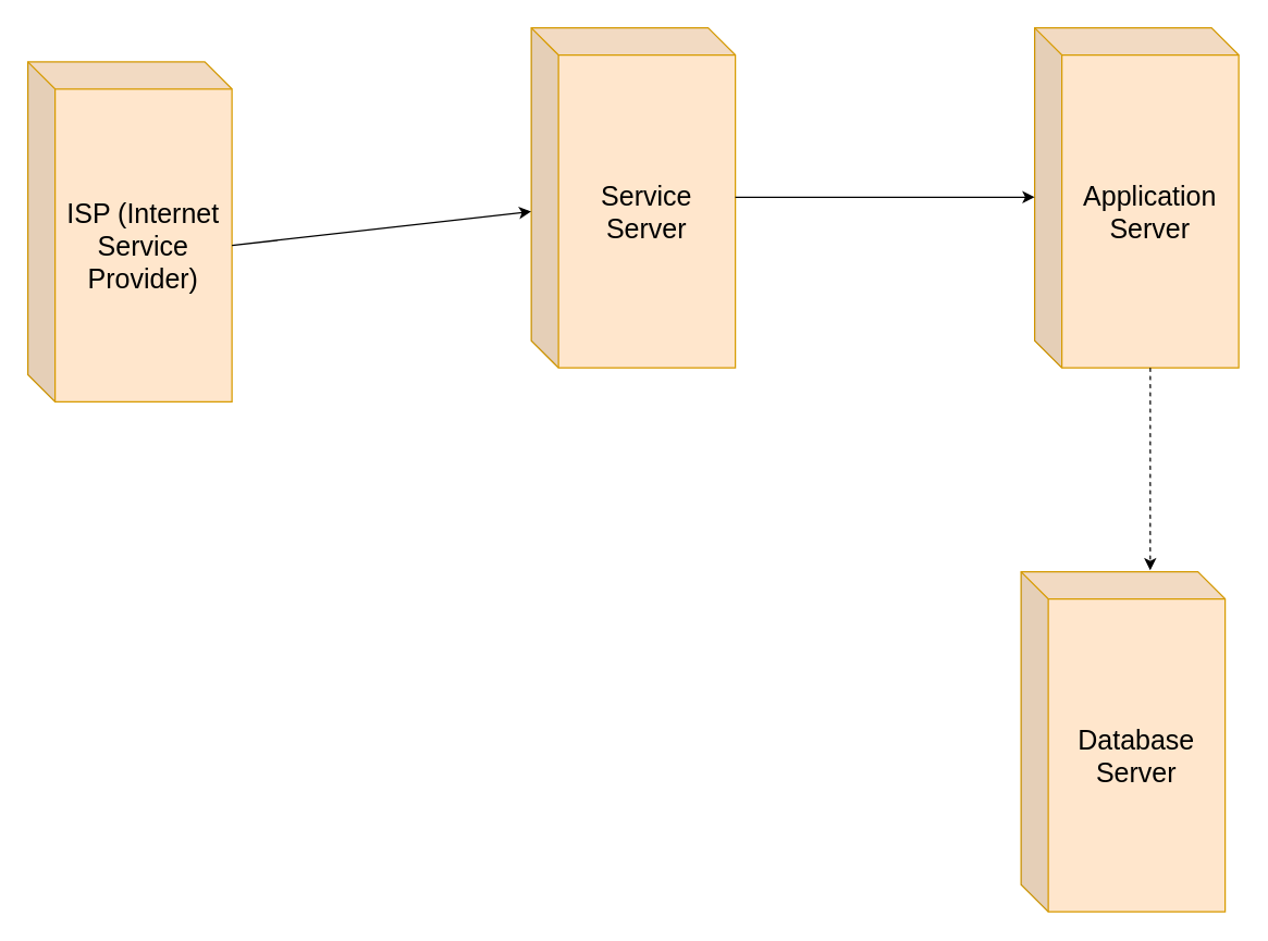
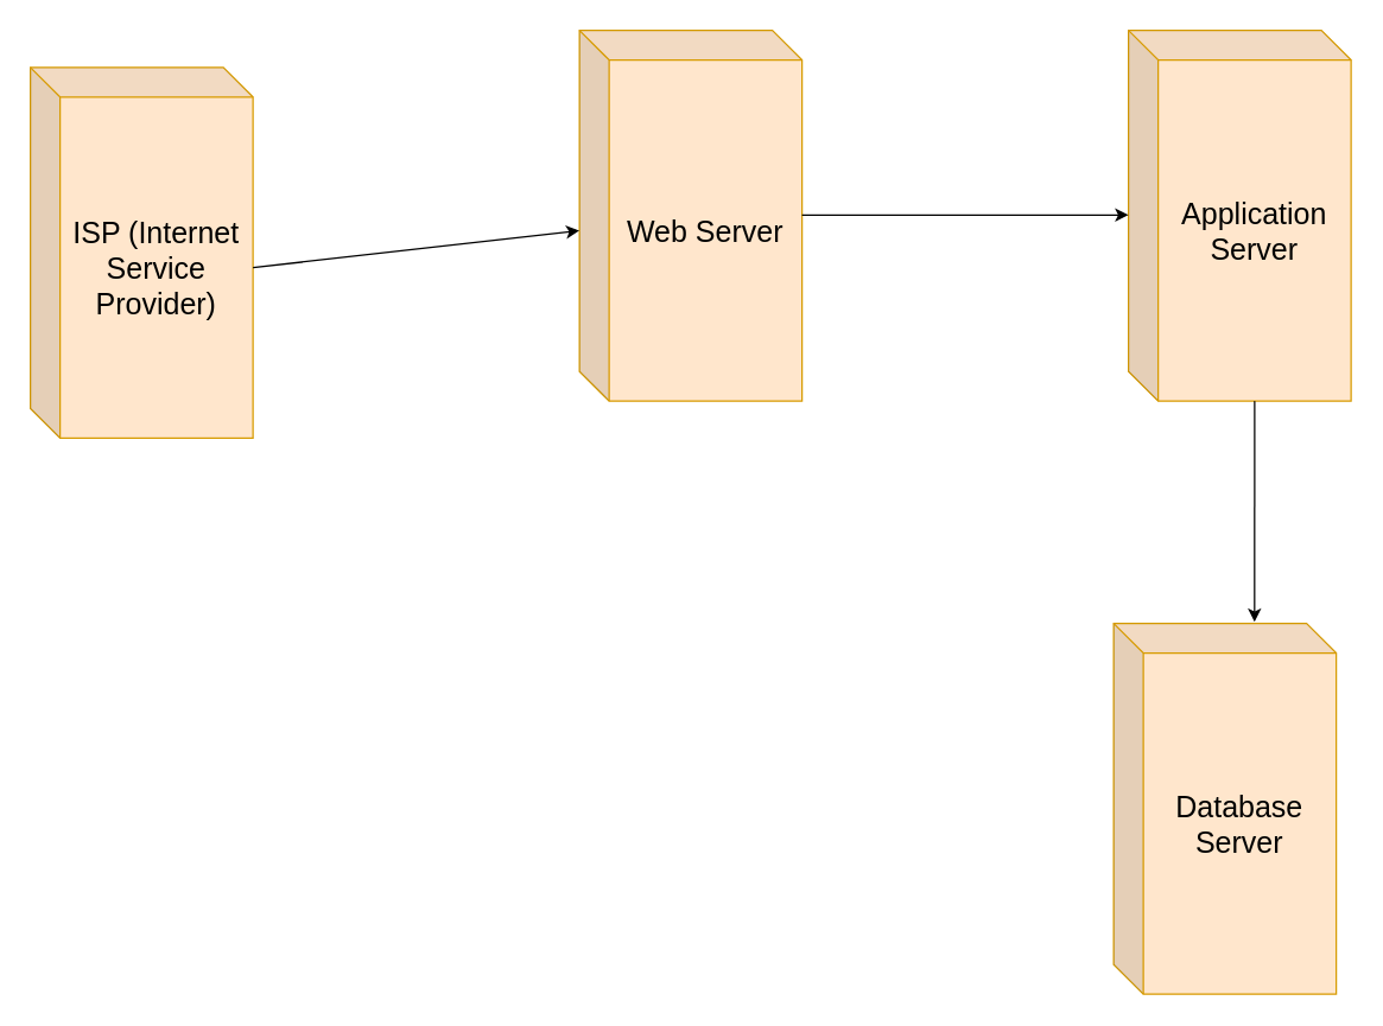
  <mxCell id="0" />
  <mxCell id="1" parent="0" />
  <mxCell id="2" value="ISP (Internet Service Provider)" style="shape=cube;whiteSpace=wrap;html=1;boundedLbl=1;backgroundOutline=1;darkOpacity=0.05;darkOpacity2=0.1;fontSize=20;fillColor=#ffe6cc;strokeColor=#d79b00;" vertex="1" parent="1"><mxGeometry x="20" y="45" width="150" height="250" as="geometry" /></mxCell>
- <mxCell id="3" value="Service Server" style="shape=cube;whiteSpace=wrap;html=1;boundedLbl=1;backgroundOutline=1;darkOpacity=0.05;darkOpacity2=0.1;fontSize=20;fillColor=#ffe6cc;strokeColor=#d79b00;" vertex="1" parent="1"><mxGeometry x="390" y="20" width="150" height="250" as="geometry" /></mxCell>
+ <mxCell id="3" value="Web Server" style="shape=cube;whiteSpace=wrap;html=1;boundedLbl=1;backgroundOutline=1;darkOpacity=0.05;darkOpacity2=0.1;fontSize=20;fillColor=#ffe6cc;strokeColor=#d79b00;" vertex="1" parent="1"><mxGeometry x="390" y="20" width="150" height="250" as="geometry" /></mxCell>
  <mxCell id="4" value="Application Server" style="shape=cube;whiteSpace=wrap;html=1;boundedLbl=1;backgroundOutline=1;darkOpacity=0.05;darkOpacity2=0.1;fontSize=20;fillColor=#ffe6cc;strokeColor=#d79b00;" vertex="1" parent="1"><mxGeometry x="760" y="20" width="150" height="250" as="geometry" /></mxCell>
  <mxCell id="5" value="Database Server" style="shape=cube;whiteSpace=wrap;html=1;boundedLbl=1;backgroundOutline=1;darkOpacity=0.05;darkOpacity2=0.1;fontSize=20;fillColor=#ffe6cc;strokeColor=#d79b00;" vertex="1" parent="1"><mxGeometry x="750" y="420" width="150" height="250" as="geometry" /></mxCell>
  <mxCell id="6" value="" style="endArrow=classic;html=1;rounded=0;fontSize=20;exitX=0;exitY=0;exitDx=150;exitDy=135;exitPerimeter=0;" edge="1" parent="1" source="2"><mxGeometry width="50" height="50" relative="1" as="geometry"><mxPoint x="430" y="340" as="sourcePoint" /><mxPoint x="390" y="155" as="targetPoint" /></mxGeometry></mxCell>
  <mxCell id="7" value="" style="endArrow=classic;html=1;rounded=0;fontSize=20;exitX=0;exitY=0;exitDx=150;exitDy=135;exitPerimeter=0;" edge="1" parent="1"><mxGeometry width="50" height="50" relative="1" as="geometry"><mxPoint x="540" y="144.5" as="sourcePoint" /><mxPoint x="760" y="144.5" as="targetPoint" /></mxGeometry></mxCell>
- <mxCell id="8" value="" style="endArrow=classic;html=1;rounded=0;fontSize=20;exitX=0;exitY=0;exitDx=85;exitDy=250;exitPerimeter=0;entryX=0.633;entryY=-0.004;entryDx=0;entryDy=0;entryPerimeter=0;dashed=1;" edge="1" parent="1" source="4" target="5"><mxGeometry width="50" height="50" relative="1" as="geometry"><mxPoint x="560" y="164.5" as="sourcePoint" /><mxPoint x="780" y="164.5" as="targetPoint" /></mxGeometry></mxCell>
+ <mxCell id="8" value="" style="endArrow=classic;html=1;rounded=0;fontSize=20;exitX=0;exitY=0;exitDx=85;exitDy=250;exitPerimeter=0;entryX=0.633;entryY=-0.004;entryDx=0;entryDy=0;entryPerimeter=0;" edge="1" parent="1" source="4" target="5"><mxGeometry width="50" height="50" relative="1" as="geometry"><mxPoint x="560" y="164.5" as="sourcePoint" /><mxPoint x="780" y="164.5" as="targetPoint" /></mxGeometry></mxCell>
